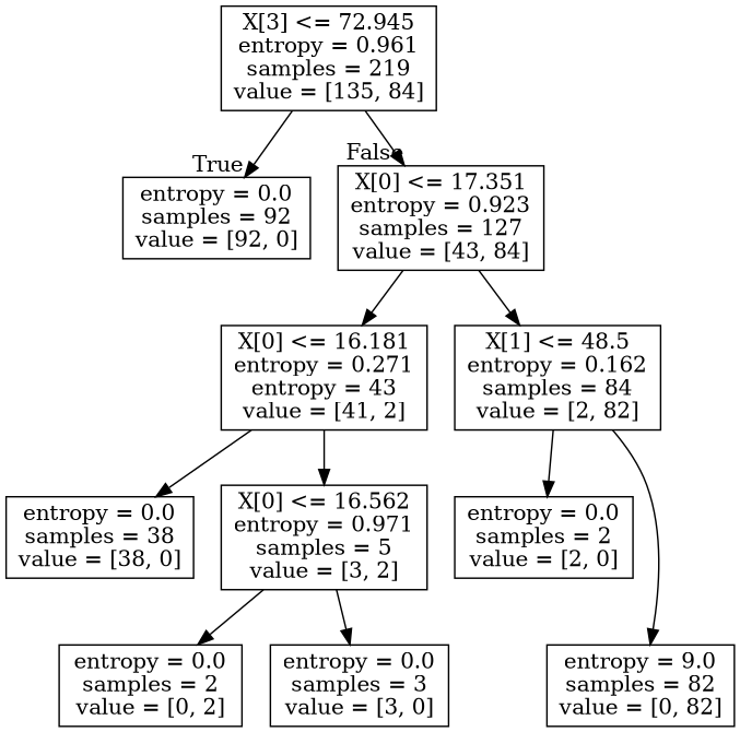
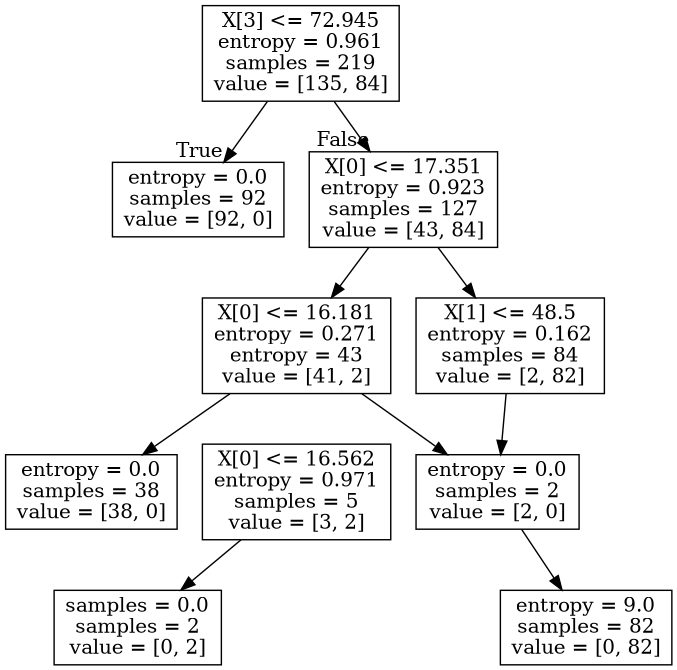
  digraph {
    node [shape=box]
    n1 [label="X[3] <= 72.945\nentropy = 0.961\nsamples = 219\nvalue = [135, 84]"]
    n2 [label="entropy = 0.0\nsamples = 92\nvalue = [92, 0]"]
    n3 [label="X[0] <= 17.351\nentropy = 0.923\nsamples = 127\nvalue = [43, 84]"]
    n4 [label="X[0] <= 16.181\nentropy = 0.271\nentropy = 43\nvalue = [41, 2]"]
    n5 [label="X[1] <= 48.5\nentropy = 0.162\nsamples = 84\nvalue = [2, 82]"]
    n6 [label="entropy = 0.0\nsamples = 38\nvalue = [38, 0]"]
    n7 [label="X[0] <= 16.562\nentropy = 0.971\nsamples = 5\nvalue = [3, 2]"]
    n8 [label="entropy = 0.0\nsamples = 2\nvalue = [2, 0]"]
    n9 [label="entropy = 9.0\nsamples = 82\nvalue = [0, 82]"]
-   n10 [label="entropy = 0.0\nsamples = 2\nvalue = [0, 2]"]
-   n11 [label="entropy = 0.0\nsamples = 3\nvalue = [3, 0]"]
+   n10 [label="samples = 0.0\nsamples = 2\nvalue = [0, 2]"]
    n1 -> n2 [headlabel=True labelangle=45 labeldistance=2.5]
    n1 -> n3 [headlabel=False labelangle=-45 labeldistance=2.5]
    n3 -> n4
    n3 -> n5
    n4 -> n6
-   n4 -> n7
+   n4 -> n8
    n5 -> n8
-   n5 -> n9
+   n8 -> n9
    n7 -> n10
-   n7 -> n11
  }
